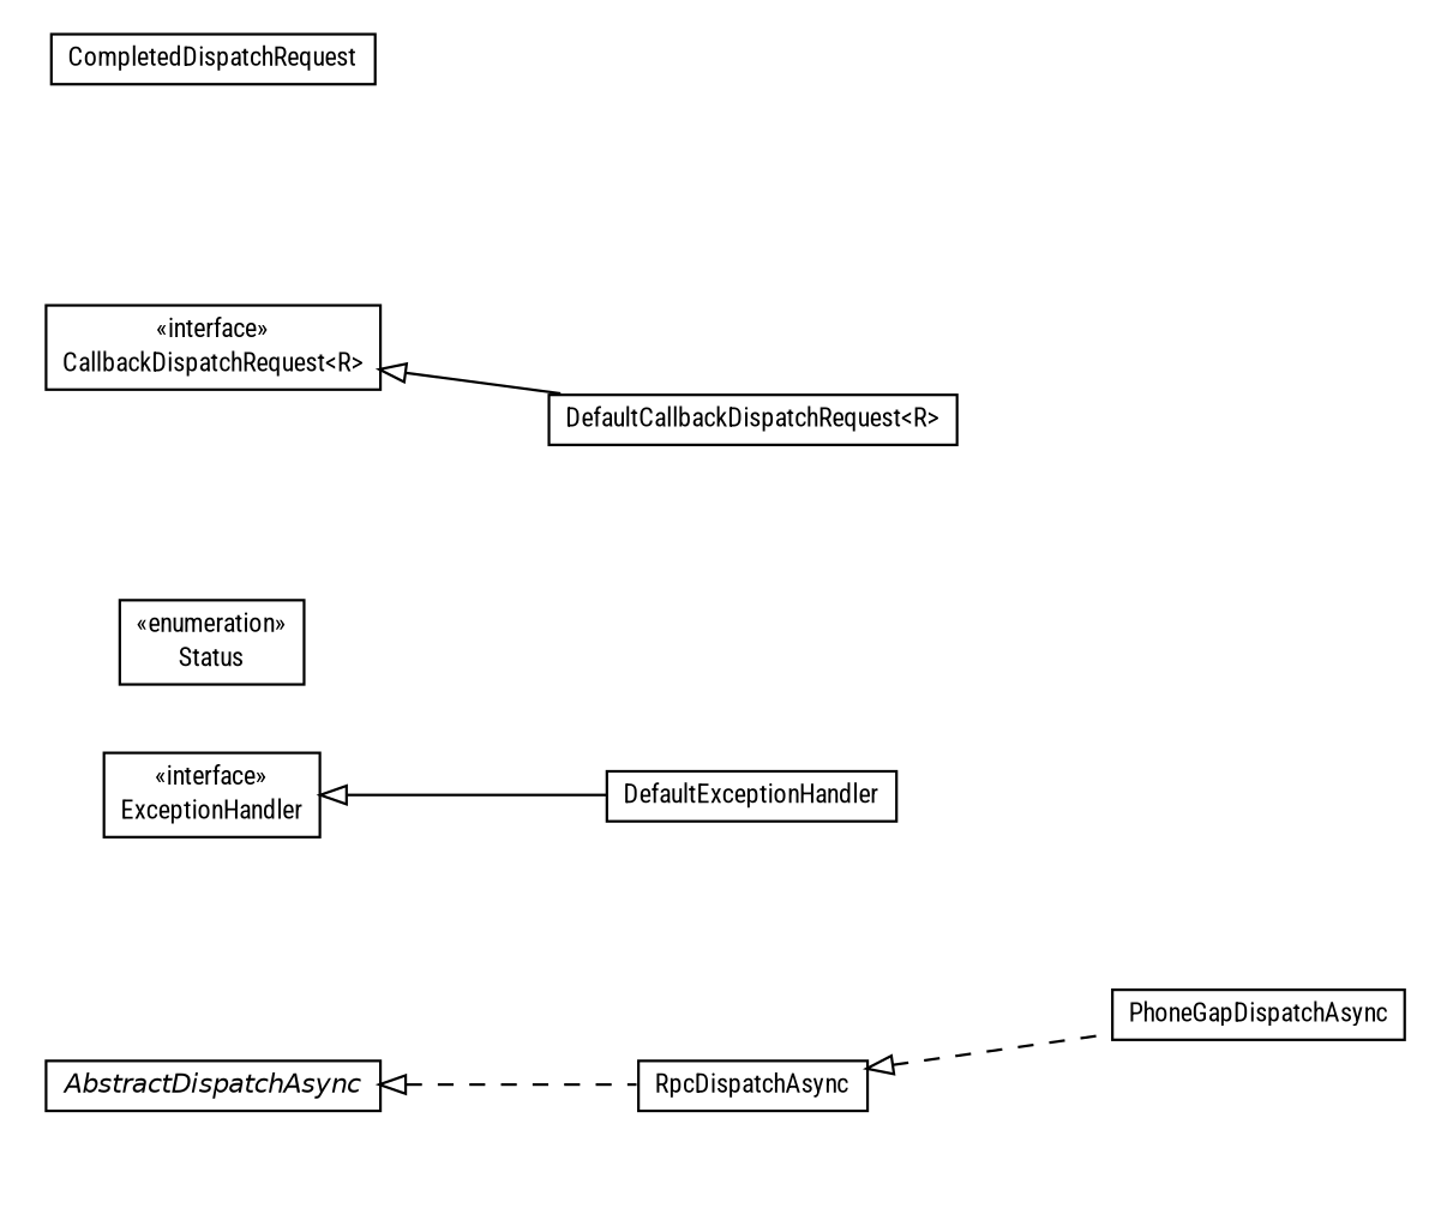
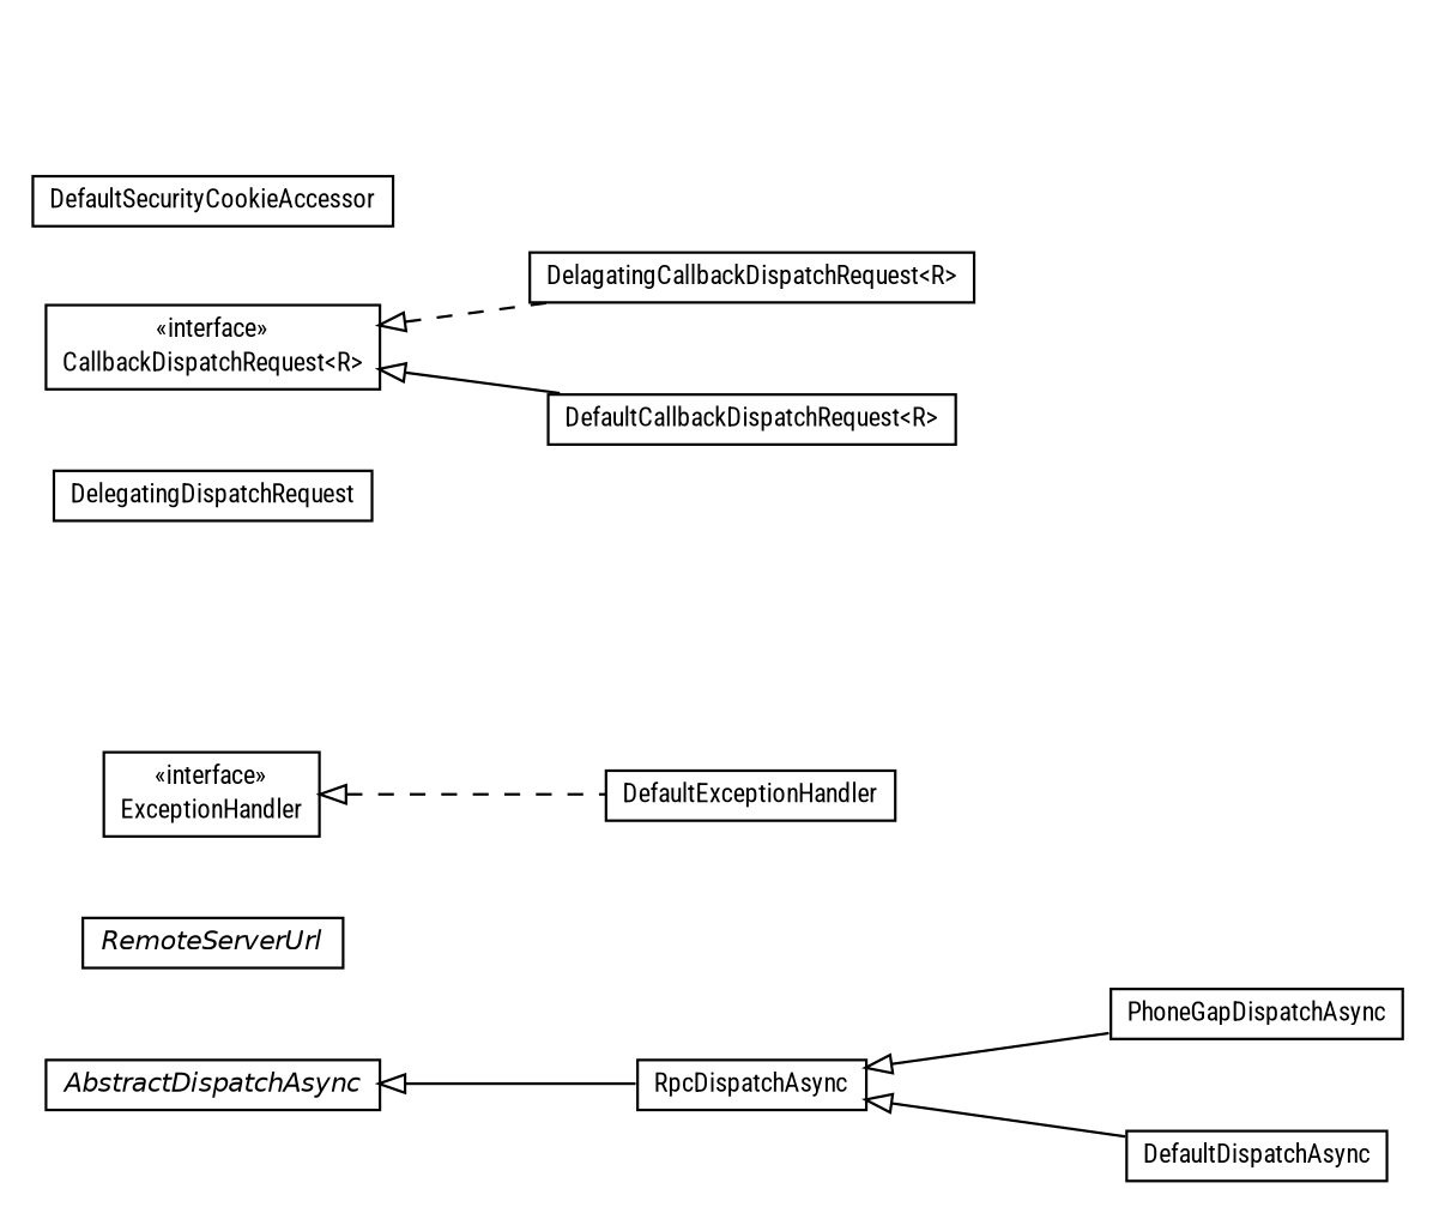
  digraph {
    fontname="Roboto Condensed"
    nodesep=0.25
    rankdir=LR
    ranksep=0.5
    node [fontcolor=black fontname="Roboto Condensed" fontsize=10.0 shape=plaintext]
    edge [arrowtail=empty dir=back fontname="Roboto Condensed" fontsize=10 headport=p labelfontname=Helvetica labelfontsize=10 tailport=p]
    n1 [label=<<table title="com.gwtplatform.dispatch.client.RpcDispatchAsync" border="0" cellborder="1" cellspacing="0" cellpadding="2" port="p" href="./RpcDispatchAsync.html"> 		<tr><td><table border="0" cellspacing="0" cellpadding="1"> <tr><td align="center" balign="center"> RpcDispatchAsync </td></tr> 		</table></td></tr> 		</table>>]
    n2 [label=<<table title="com.gwtplatform.dispatch.client.PhoneGapDispatchAsync" border="0" cellborder="1" cellspacing="0" cellpadding="2" port="p" href="./PhoneGapDispatchAsync.html"> 		<tr><td><table border="0" cellspacing="0" cellpadding="1"> <tr><td align="center" balign="center"> PhoneGapDispatchAsync </td></tr> 		</table></td></tr> 		</table>>]
+   n3 [label=<<table title="com.gwtplatform.dispatch.client.DefaultDispatchAsync" border="0" cellborder="1" cellspacing="0" cellpadding="2" port="p" href="./DefaultDispatchAsync.html"> 		<tr><td><table border="0" cellspacing="0" cellpadding="1"> <tr><td align="center" balign="center"> DefaultDispatchAsync </td></tr> 		</table></td></tr> 		</table>>]
+   n4 [label=<<table title="com.gwtplatform.dispatch.client.RemoteServerUrl" border="0" cellborder="1" cellspacing="0" cellpadding="2" port="p" href="./RemoteServerUrl.html"> 		<tr><td><table border="0" cellspacing="0" cellpadding="1"> <tr><td align="center" balign="center"><font face="Helvetica-Oblique"> RemoteServerUrl </font></td></tr> 		</table></td></tr> 		</table>>]
    n5 [label=<<table title="com.gwtplatform.dispatch.client.ExceptionHandler" border="0" cellborder="1" cellspacing="0" cellpadding="2" port="p" href="./ExceptionHandler.html"> 		<tr><td><table border="0" cellspacing="0" cellpadding="1"> <tr><td align="center" balign="center"> &#171;interface&#187; </td></tr> <tr><td align="center" balign="center"> ExceptionHandler </td></tr> 		</table></td></tr> 		</table>>]
    n6 [label=<<table title="com.gwtplatform.dispatch.client.DefaultExceptionHandler" border="0" cellborder="1" cellspacing="0" cellpadding="2" port="p" href="./DefaultExceptionHandler.html"> 		<tr><td><table border="0" cellspacing="0" cellpadding="1"> <tr><td align="center" balign="center"> DefaultExceptionHandler </td></tr> 		</table></td></tr> 		</table>>]
-   n7 [label=<<table title="com.gwtplatform.dispatch.client.ExceptionHandler.Status" border="0" cellborder="1" cellspacing="0" cellpadding="2" port="p" href="./ExceptionHandler.Status.html"> 		<tr><td><table border="0" cellspacing="0" cellpadding="1"> <tr><td align="center" balign="center"> &#171;enumeration&#187; </td></tr> <tr><td align="center" balign="center"> Status </td></tr> 		</table></td></tr> 		</table>>]
+   n8 [label=<<table title="com.gwtplatform.dispatch.client.DelegatingDispatchRequest" border="0" cellborder="1" cellspacing="0" cellpadding="2" port="p" href="./DelegatingDispatchRequest.html"> 		<tr><td><table border="0" cellspacing="0" cellpadding="1"> <tr><td align="center" balign="center"> DelegatingDispatchRequest </td></tr> 		</table></td></tr> 		</table>>]
+   n9 [label=<<table title="com.gwtplatform.dispatch.client.DelagatingCallbackDispatchRequest" border="0" cellborder="1" cellspacing="0" cellpadding="2" port="p" href="./DelagatingCallbackDispatchRequest.html"> 		<tr><td><table border="0" cellspacing="0" cellpadding="1"> <tr><td align="center" balign="center"> DelagatingCallbackDispatchRequest&lt;R&gt; </td></tr> 		</table></td></tr> 		</table>>]
+   n10 [label=<<table title="com.gwtplatform.dispatch.client.DefaultSecurityCookieAccessor" border="0" cellborder="1" cellspacing="0" cellpadding="2" port="p" href="./DefaultSecurityCookieAccessor.html"> 		<tr><td><table border="0" cellspacing="0" cellpadding="1"> <tr><td align="center" balign="center"> DefaultSecurityCookieAccessor </td></tr> 		</table></td></tr> 		</table>>]
    n11 [label=<<table title="com.gwtplatform.dispatch.client.DefaultCallbackDispatchRequest" border="0" cellborder="1" cellspacing="0" cellpadding="2" port="p" href="./DefaultCallbackDispatchRequest.html"> 		<tr><td><table border="0" cellspacing="0" cellpadding="1"> <tr><td align="center" balign="center"> DefaultCallbackDispatchRequest&lt;R&gt; </td></tr> 		</table></td></tr> 		</table>>]
-   n12 [label=<<table title="com.gwtplatform.dispatch.client.CompletedDispatchRequest" border="0" cellborder="1" cellspacing="0" cellpadding="2" port="p" href="./CompletedDispatchRequest.html"> 		<tr><td><table border="0" cellspacing="0" cellpadding="1"> <tr><td align="center" balign="center"> CompletedDispatchRequest </td></tr> 		</table></td></tr> 		</table>>]
    n13 [label=<<table title="com.gwtplatform.dispatch.client.CallbackDispatchRequest" border="0" cellborder="1" cellspacing="0" cellpadding="2" port="p" href="./CallbackDispatchRequest.html"> 		<tr><td><table border="0" cellspacing="0" cellpadding="1"> <tr><td align="center" balign="center"> &#171;interface&#187; </td></tr> <tr><td align="center" balign="center"> CallbackDispatchRequest&lt;R&gt; </td></tr> 		</table></td></tr> 		</table>>]
    n14 [label=<<table title="com.gwtplatform.dispatch.client.AbstractDispatchAsync" border="0" cellborder="1" cellspacing="0" cellpadding="2" port="p" href="./AbstractDispatchAsync.html"> 		<tr><td><table border="0" cellspacing="0" cellpadding="1"> <tr><td align="center" balign="center"><font face="Helvetica-Oblique"> AbstractDispatchAsync </font></td></tr> 		</table></td></tr> 		</table>>]
-   n1 -> n2 [style=dashed]
-   n5 -> n6 [style=solid]
+   n1 -> n2
+   n1 -> n3
+   n5 -> n6 [style=dashed]
+   n13 -> n9 [style=dashed]
    n13 -> n11 [style=solid]
-   n14 -> n1 [style=dashed]
+   n14 -> n1
  }
